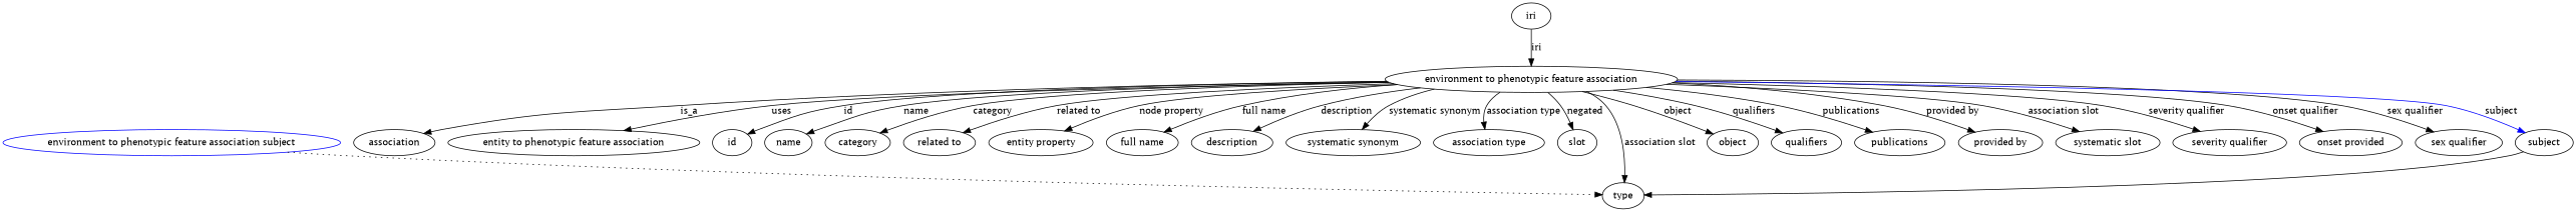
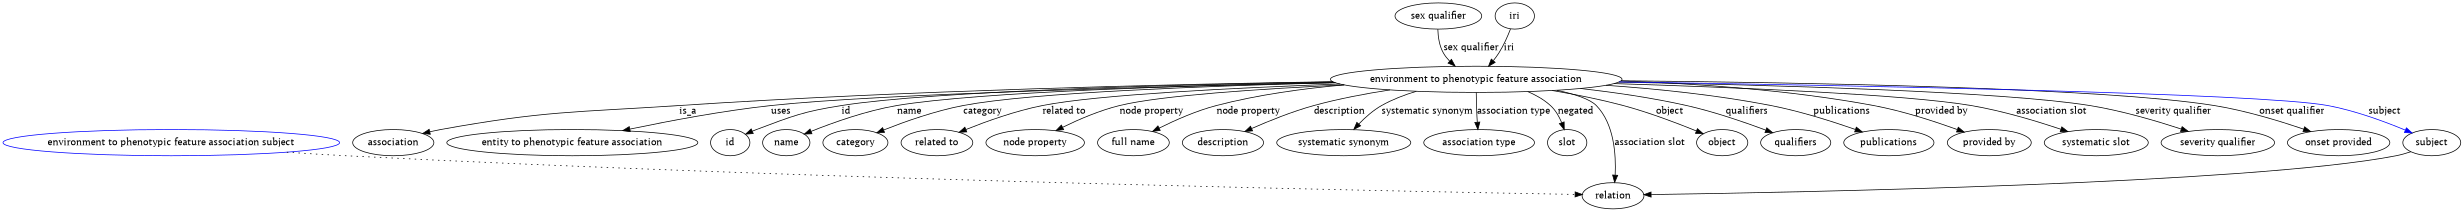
  digraph {
    fontname="PT Serif"
    node [fontname="PT Serif" color=black]
    edge [fontname="PT Serif" color=black style=solid]
    n1 [height=0.5 label="environment to phenotypic feature association" width=4.8239 color=""]
    association [height=0.5 width=1.3723 color=""]
    "entity to phenotypic feature association" [height=0.5 width=4.1417 color=""]
    id [height=0.5 width=0.75]
    name [height=0.5 width=0.75]
    category [height=0.5 width=0.75]
    "related to" [height=0.5 width=0.75]
-   "node property" [height=0.5 width=0.75 label="entity property"]
+   "node property" [height=0.5 width=0.75]
    "full name" [height=0.5 width=0.75]
    description [height=0.5 width=0.75]
    "systematic synonym" [height=0.5 width=0.75]
    "association type" [height=0.5 width=0.75]
    n13 [height=0.5 label=slot width=0.75]
-   relation [height=0.5 width=0.75 label=type]
+   relation [height=0.5 width=0.75]
    object [height=0.5 width=0.75]
    qualifiers [height=0.5 width=0.75]
    publications [height=0.5 width=0.75]
    "provided by" [height=0.5 width=0.75]
    n19 [height=0.5 label="systematic slot" width=0.75]
    "severity qualifier" [height=0.5 width=0.75]
    n21 [height=0.5 label="onset provided" width=0.75]
    "sex qualifier" [height=0.5 width=0.75]
    subject [height=0.5 width=0.97656 color=""]
    iri [height=0.5 width=0.75]
    "environment to phenotypic feature association subject" [color=blue height=0.5 width=0.75]
    n1 -> association [label=is_a color="" style=""]
    n1 -> "entity to phenotypic feature association" [label=uses color="" style=""]
    n1 -> id [label=id]
    n1 -> name [label=name]
    n1 -> category [label=category]
    n1 -> "related to" [label="related to"]
    n1 -> "node property" [label="node property"]
-   n1 -> "full name" [label="full name"]
+   n1 -> "full name" [label="node property"]
    n1 -> description [label=description]
    n1 -> "systematic synonym" [label="systematic synonym"]
    n1 -> "association type" [label="association type"]
    n1 -> n13 [label=negated]
    n1 -> relation [label="association slot"]
    n1 -> object [label=object]
    n1 -> qualifiers [label=qualifiers]
    n1 -> publications [label=publications]
    n1 -> "provided by" [label="provided by"]
    n1 -> n19 [label="association slot"]
    n1 -> "severity qualifier" [label="severity qualifier"]
    n1 -> n21 [label="onset qualifier"]
-   n1 -> "sex qualifier" [label="sex qualifier"]
+   "sex qualifier" -> n1 [label="sex qualifier"]
    n1 -> subject [color=blue label=subject]
    subject -> relation [color=""]
    iri -> n1 [label=iri]
    "environment to phenotypic feature association subject" -> relation [style=dotted color=""]
  }
